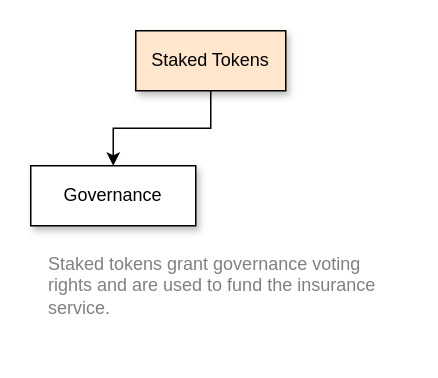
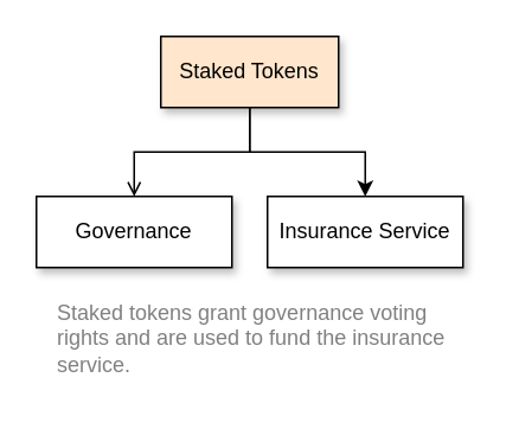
  <mxCell id="0" />
  <mxCell id="1" parent="0" />
- <mxCell id="2" style="edgeStyle=orthogonalEdgeStyle;rounded=0;orthogonalLoop=1;jettySize=auto;html=1;entryX=0.5;entryY=0;entryDx=0;entryDy=0;" parent="1" source="4" target="5" edge="1"><mxGeometry relative="1" as="geometry" /></mxCell>
+ <mxCell id="2" style="edgeStyle=orthogonalEdgeStyle;rounded=0;orthogonalLoop=1;jettySize=auto;html=1;entryX=0.5;entryY=0;entryDx=0;entryDy=0;endArrow=open;" parent="1" source="4" target="5" edge="1"><mxGeometry relative="1" as="geometry" /></mxCell>
+ <mxCell id="3" style="edgeStyle=orthogonalEdgeStyle;rounded=0;orthogonalLoop=1;jettySize=auto;html=1;entryX=0.5;entryY=0;entryDx=0;entryDy=0;" parent="1" source="4" target="6" edge="1"><mxGeometry relative="1" as="geometry" /></mxCell>
  <mxCell id="4" value="Staked Tokens" style="rounded=0;whiteSpace=wrap;html=1;shadow=1;fillColor=#ffe6cc;" parent="1" vertex="1"><mxGeometry x="90" y="20" width="100" height="40" as="geometry" /></mxCell>
  <mxCell id="5" value="Governance" style="rounded=0;whiteSpace=wrap;html=1;shadow=1;" parent="1" vertex="1"><mxGeometry y="110" width="110" height="40" as="geometry" x="20" /></mxCell>
+ <mxCell id="6" value="Insurance Service" style="rounded=0;whiteSpace=wrap;html=1;shadow=1;" parent="1" vertex="1"><mxGeometry x="150" y="110" width="110" height="40" as="geometry" /></mxCell>
  <mxCell id="7" value="Staked tokens grant governance voting rights and are used to fund the insurance service." style="text;html=1;strokeColor=none;fillColor=none;align=left;verticalAlign=middle;whiteSpace=wrap;rounded=0;fontSize=12;fontColor=#808080;" parent="1" vertex="1"><mxGeometry x="30" y="150" width="240" height="80" as="geometry" /></mxCell>
